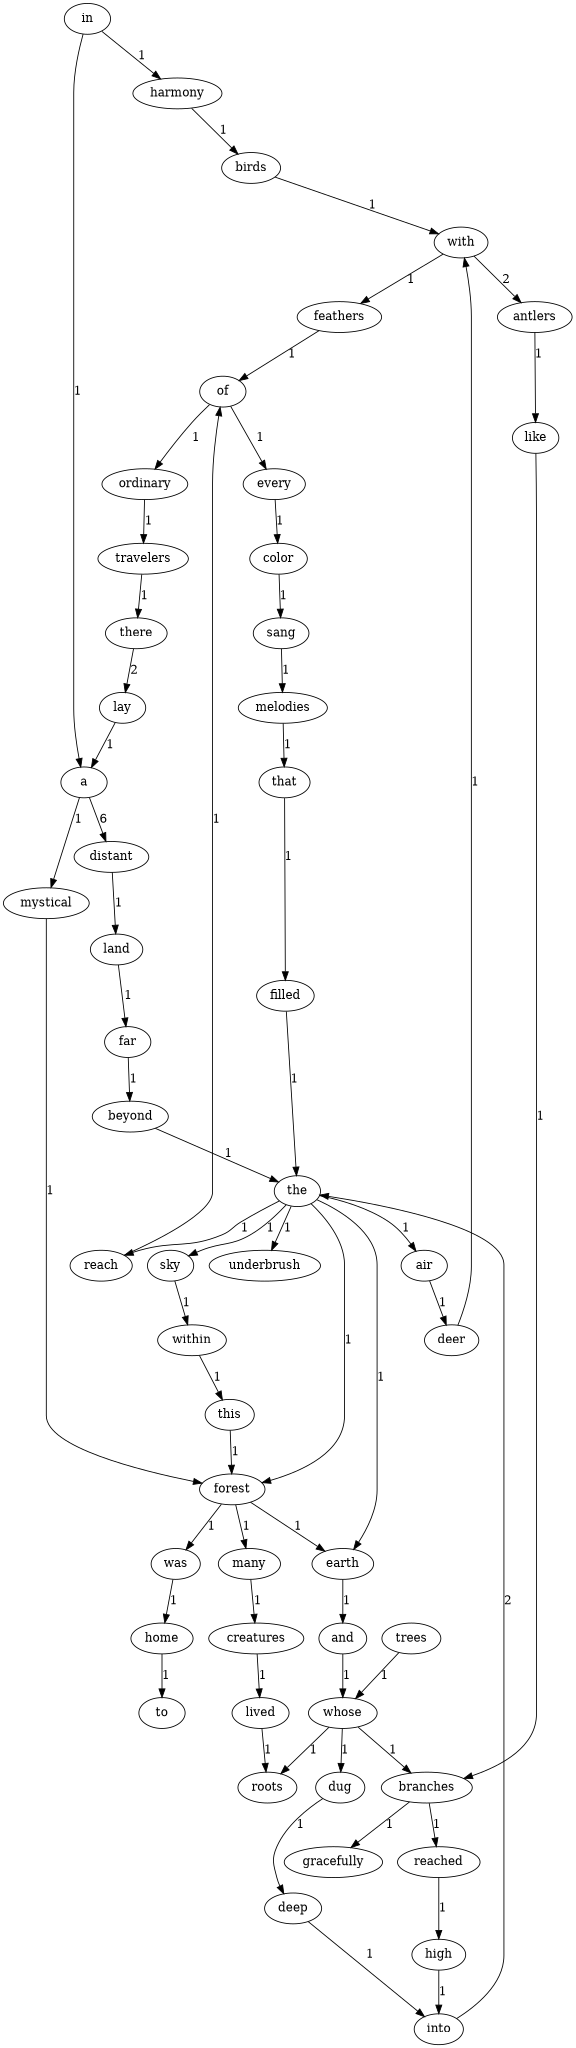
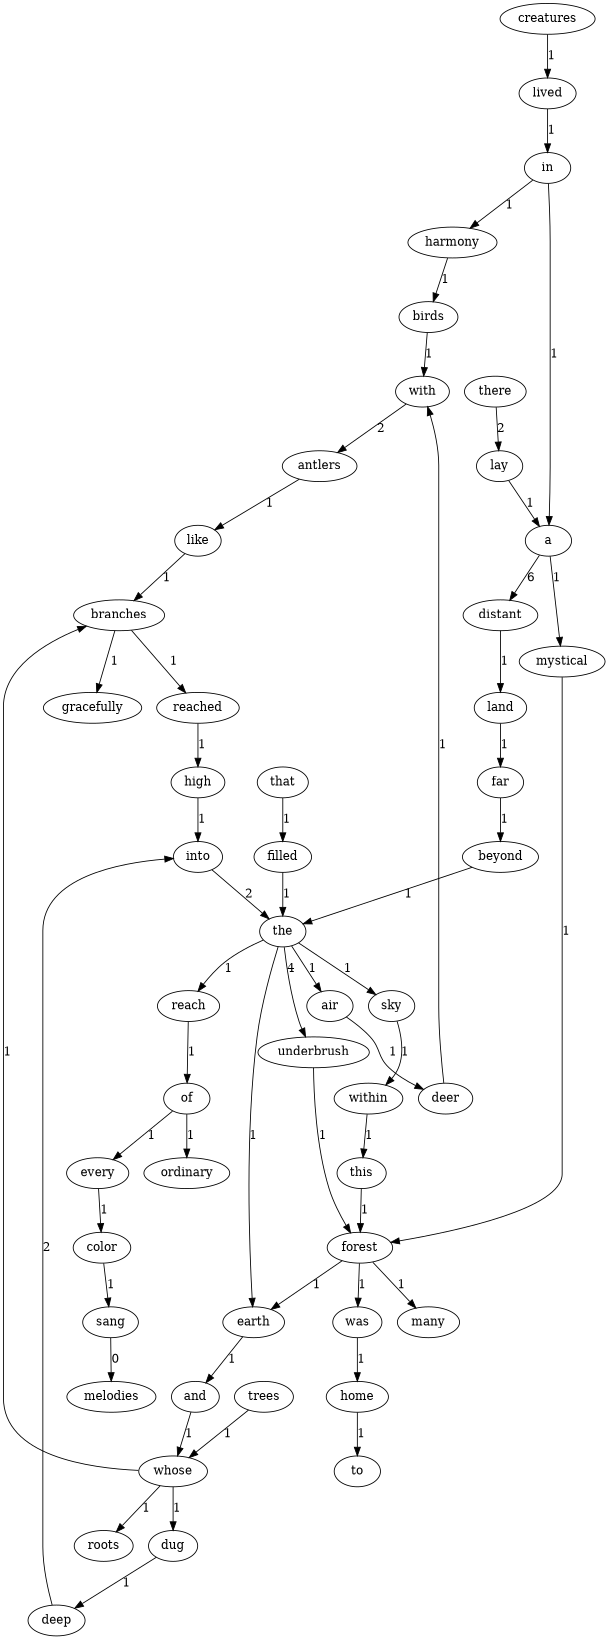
  digraph {
    n1 [label=harmony]
    n2 [label=birds]
    n3 [label=with]
    n4 [label=underbrush]
    n5 [label=reach]
    n6 [label=of]
    n7 [label=ordinary]
    n8 [label=every]
    n9 [label=beyond]
    n10 [label=the]
    n11 [label=sky]
    n12 [label=forest]
    n13 [label=air]
    n14 [label=earth]
    n15 [label=trees]
    n16 [label=whose]
    n17 [label=branches]
    n18 [label=roots]
    n19 [label=dug]
    n20 [label=that]
    n21 [label=filled]
    n22 [label=high]
    n23 [label=into]
    n24 [label=far]
-   n25 [label=feathers]
    n26 [label=gracefully]
    n27 [label=within]
    n28 [label=this]
    n29 [label=in]
    n30 [label=a]
    n31 [label=distant]
    n32 [label=mystical]
    n33 [label=lay]
    n34 [label=creatures]
    n35 [label=lived]
    n36 [label=like]
    n37 [label=reached]
    n38 [label=land]
    n39 [label=was]
    n40 [label=many]
-   n41 [label=travelers]
    n42 [label=there]
    n43 [label=deep]
    n44 [label=sang]
    n45 [label=melodies]
    n46 [label=deer]
    n47 [label=antlers]
    n48 [label=home]
    n49 [label=color]
    n50 [label=and]
    n51 [label=to]
    n1 -> n2 [label=1]
    n2 -> n3 [label=1]
-   n3 -> n25 [label=1]
    n3 -> n47 [label=2]
    n5 -> n6 [label=1]
    n6 -> n7 [label=1]
    n6 -> n8 [label=1]
-   n7 -> n41 [label=1]
    n8 -> n49 [label=1]
    n9 -> n10 [label=1]
-   n10 -> n4 [label=1]
+   n10 -> n4 [label=4]
    n10 -> n5 [label=1]
    n10 -> n11 [label=1]
-   n10 -> n12 [label=1]
+   n4 -> n12 [label=1]
    n10 -> n13 [label=1]
    n10 -> n14 [label=1]
    n11 -> n27 [label=1]
    n12 -> n14 [label=1]
    n12 -> n39 [label=1]
    n12 -> n40 [label=1]
    n13 -> n46 [label=1]
    n14 -> n50 [label=1]
    n15 -> n16 [label=1]
    n16 -> n17 [label=1]
    n16 -> n18 [label=1]
    n16 -> n19 [label=1]
    n17 -> n26 [label=1]
    n17 -> n37 [label=1]
    n19 -> n43 [label=1]
    n20 -> n21 [label=1]
    n21 -> n10 [label=1]
    n22 -> n23 [label=1]
    n23 -> n10 [label=2]
    n24 -> n9 [label=1]
-   n25 -> n6 [label=1]
    n27 -> n28 [label=1]
    n28 -> n12 [label=1]
    n29 -> n1 [label=1]
    n29 -> n30 [label=1]
    n30 -> n31 [label=6]
    n30 -> n32 [label=1]
    n31 -> n38 [label=1]
    n32 -> n12 [label=1]
    n33 -> n30 [label=1]
    n34 -> n35 [label=1]
-   n35 -> n18 [label=1]
+   n35 -> n29 [label=1]
    n36 -> n17 [label=1]
    n37 -> n22 [label=1]
    n38 -> n24 [label=1]
    n39 -> n48 [label=1]
-   n40 -> n34 [label=1]
-   n41 -> n42 [label=1]
    n42 -> n33 [label=2]
-   n43 -> n23 [label=1]
-   n44 -> n45 [label=1]
-   n45 -> n20 [label=1]
+   n43 -> n23 [label=2]
+   n44 -> n45 [label=0]
    n46 -> n3 [label=1]
    n47 -> n36 [label=1]
    n48 -> n51 [label=1]
    n49 -> n44 [label=1]
    n50 -> n16 [label=1]
  }
